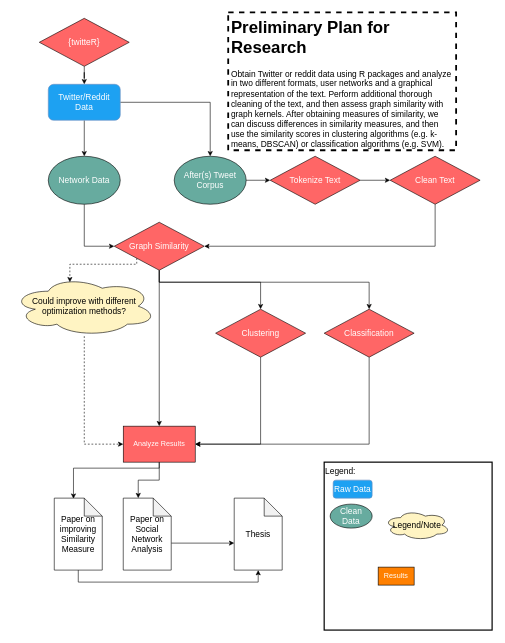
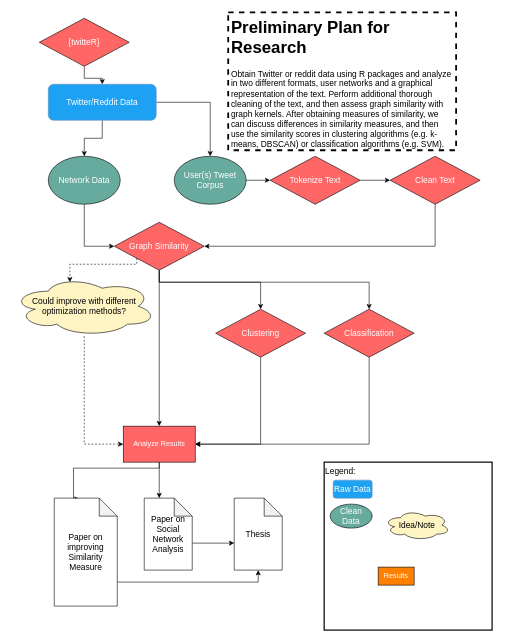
  <mxCell id="0" />
  <mxCell id="1" parent="0" />
  <mxCell id="2" style="edgeStyle=orthogonalEdgeStyle;rounded=0;orthogonalLoop=1;jettySize=auto;html=1;fontSize=14;fontColor=#FFFFFF;" edge="1" parent="1" source="4" target="6"><mxGeometry relative="1" as="geometry" /></mxCell>
  <mxCell id="3" style="edgeStyle=orthogonalEdgeStyle;rounded=0;orthogonalLoop=1;jettySize=auto;html=1;entryX=0.5;entryY=0;entryDx=0;entryDy=0;fontSize=14;fontColor=#FFFFFF;" edge="1" parent="1" source="4" target="8"><mxGeometry relative="1" as="geometry" /></mxCell>
- <mxCell id="4" value="Twitter/Reddit Data" style="rounded=1;whiteSpace=wrap;html=1;strokeColor=#6c8ebf;gradientColor=none;fontSize=14;fontStyle=0;fontColor=#FFFFFF;fillColor=#1da1f2;" vertex="1" parent="1"><mxGeometry x="80" y="140" width="120" height="60" as="geometry" /></mxCell>
+ <mxCell id="4" value="Twitter/Reddit Data" style="rounded=1;whiteSpace=wrap;html=1;strokeColor=#6c8ebf;gradientColor=none;fontSize=14;fontStyle=0;fontColor=#FFFFFF;fillColor=#1da1f2;" vertex="1" parent="1"><mxGeometry x="80" y="140" width="180" height="60" as="geometry" /></mxCell>
  <mxCell id="5" style="edgeStyle=orthogonalEdgeStyle;rounded=0;orthogonalLoop=1;jettySize=auto;html=1;entryX=0;entryY=0.5;entryDx=0;entryDy=0;fontSize=14;fontColor=#FFFFFF;" edge="1" parent="1" source="6" target="17"><mxGeometry relative="1" as="geometry" /></mxCell>
  <mxCell id="6" value="Network Data" style="ellipse;whiteSpace=wrap;html=1;gradientColor=none;fontSize=14;fontColor=#FFFFFF;fillColor=#67AB9F;" vertex="1" parent="1"><mxGeometry x="80" y="260" width="120" height="80" as="geometry" /></mxCell>
  <mxCell id="7" style="edgeStyle=orthogonalEdgeStyle;rounded=0;orthogonalLoop=1;jettySize=auto;html=1;fontSize=14;fontColor=#FFFFFF;" edge="1" parent="1" source="8" target="10"><mxGeometry relative="1" as="geometry" /></mxCell>
- <mxCell id="8" value="After(s) Tweet Corpus" style="ellipse;whiteSpace=wrap;html=1;gradientColor=none;fontSize=14;fontColor=#FFFFFF;fillColor=#67AB9F;" vertex="1" parent="1"><mxGeometry x="290" y="260" width="120" height="80" as="geometry" /></mxCell>
+ <mxCell id="8" value="User(s) Tweet Corpus" style="ellipse;whiteSpace=wrap;html=1;gradientColor=none;fontSize=14;fontColor=#FFFFFF;fillColor=#67AB9F;" vertex="1" parent="1"><mxGeometry x="290" y="260" width="120" height="80" as="geometry" /></mxCell>
  <mxCell id="9" style="edgeStyle=orthogonalEdgeStyle;rounded=0;orthogonalLoop=1;jettySize=auto;html=1;entryX=0;entryY=0.5;entryDx=0;entryDy=0;fontSize=14;fontColor=#FFFFFF;" edge="1" parent="1" source="10" target="12"><mxGeometry relative="1" as="geometry" /></mxCell>
  <mxCell id="10" value="Tokenize Text" style="rhombus;whiteSpace=wrap;html=1;gradientColor=none;fontSize=14;fontColor=#FFFFFF;fillColor=#FF6666;" vertex="1" parent="1"><mxGeometry x="450" y="260" width="150" height="80" as="geometry" /></mxCell>
  <mxCell id="11" style="edgeStyle=orthogonalEdgeStyle;rounded=0;orthogonalLoop=1;jettySize=auto;html=1;entryX=1;entryY=0.5;entryDx=0;entryDy=0;fontSize=14;fontColor=#FFFFFF;" edge="1" parent="1" source="12" target="17"><mxGeometry relative="1" as="geometry"><Array as="points"><mxPoint x="725" y="410" /></Array></mxGeometry></mxCell>
  <mxCell id="12" value="Clean Text" style="rhombus;whiteSpace=wrap;html=1;gradientColor=none;fontSize=14;fontColor=#FFFFFF;fillColor=#FF6666;" vertex="1" parent="1"><mxGeometry x="650" y="260" width="150" height="80" as="geometry" /></mxCell>
  <mxCell id="13" style="edgeStyle=orthogonalEdgeStyle;rounded=0;orthogonalLoop=1;jettySize=auto;html=1;entryX=0.5;entryY=0;entryDx=0;entryDy=0;fontSize=14;fontColor=#FFFFFF;" edge="1" parent="1" source="17" target="20"><mxGeometry relative="1" as="geometry" /></mxCell>
  <mxCell id="14" style="edgeStyle=orthogonalEdgeStyle;rounded=0;orthogonalLoop=1;jettySize=auto;html=1;fontSize=14;fontColor=#FFFFFF;entryX=0.5;entryY=0;entryDx=0;entryDy=0;" edge="1" parent="1" source="17" target="24"><mxGeometry relative="1" as="geometry"><mxPoint x="460" y="470" as="targetPoint" /><Array as="points"><mxPoint x="265" y="470" /><mxPoint x="434" y="470" /></Array></mxGeometry></mxCell>
  <mxCell id="15" style="edgeStyle=orthogonalEdgeStyle;rounded=0;orthogonalLoop=1;jettySize=auto;html=1;entryX=0.5;entryY=0;entryDx=0;entryDy=0;fontSize=14;fontColor=#FFFFFF;" edge="1" parent="1" source="17" target="26"><mxGeometry relative="1" as="geometry"><Array as="points"><mxPoint x="265" y="470" /><mxPoint x="615" y="470" /></Array></mxGeometry></mxCell>
  <mxCell id="16" style="edgeStyle=orthogonalEdgeStyle;rounded=0;orthogonalLoop=1;jettySize=auto;html=1;exitX=0;exitY=1;exitDx=0;exitDy=0;entryX=0.4;entryY=0.1;entryDx=0;entryDy=0;entryPerimeter=0;fontSize=14;fontColor=#000000;dashed=1;" edge="1" parent="1" source="17" target="33"><mxGeometry relative="1" as="geometry"><Array as="points"><mxPoint x="228" y="440" /><mxPoint x="116" y="440" /></Array></mxGeometry></mxCell>
  <mxCell id="17" value="Graph Similarity" style="rhombus;whiteSpace=wrap;html=1;gradientColor=none;fontSize=14;fontColor=#FFFFFF;fillColor=#FF6666;" vertex="1" parent="1"><mxGeometry x="190" y="370" width="150" height="80" as="geometry" /></mxCell>
  <mxCell id="18" style="edgeStyle=orthogonalEdgeStyle;rounded=0;orthogonalLoop=1;jettySize=auto;html=1;entryX=0.4;entryY=0.008;entryDx=0;entryDy=0;entryPerimeter=0;fontSize=14;fontColor=#000000;" edge="1" parent="1" source="20" target="36"><mxGeometry relative="1" as="geometry"><Array as="points"><mxPoint x="265" y="780" /><mxPoint x="122" y="780" /></Array></mxGeometry></mxCell>
  <mxCell id="19" style="edgeStyle=orthogonalEdgeStyle;rounded=0;orthogonalLoop=1;jettySize=auto;html=1;entryX=0;entryY=0;entryDx=25;entryDy=0;entryPerimeter=0;fontSize=14;fontColor=#000000;" edge="1" parent="1" source="20" target="38"><mxGeometry relative="1" as="geometry" /></mxCell>
  <mxCell id="20" value="Analyze Results" style="rounded=0;whiteSpace=wrap;html=1;fillColor=#ff6666;fontColor=#FFFFFF;" vertex="1" parent="1"><mxGeometry x="205" y="710" width="120" height="60" as="geometry" /></mxCell>
  <mxCell id="21" style="edgeStyle=orthogonalEdgeStyle;rounded=0;orthogonalLoop=1;jettySize=auto;html=1;entryX=0.5;entryY=0;entryDx=0;entryDy=0;fontSize=14;fontColor=#FFFFFF;" edge="1" parent="1" source="22" target="4"><mxGeometry relative="1" as="geometry" /></mxCell>
  <mxCell id="22" value="{twitteR}" style="rhombus;whiteSpace=wrap;html=1;gradientColor=none;fontSize=14;fontColor=#FFFFFF;fillColor=#FF6666;" vertex="1" parent="1"><mxGeometry x="65" y="30" width="150" height="80" as="geometry" /></mxCell>
  <mxCell id="23" style="edgeStyle=orthogonalEdgeStyle;rounded=0;orthogonalLoop=1;jettySize=auto;html=1;exitX=0.5;exitY=1;exitDx=0;exitDy=0;entryX=1;entryY=0.5;entryDx=0;entryDy=0;fontSize=14;fontColor=#FFFFFF;" edge="1" parent="1" source="24" target="20"><mxGeometry relative="1" as="geometry" /></mxCell>
  <mxCell id="24" value="Clustering" style="rhombus;whiteSpace=wrap;html=1;gradientColor=none;fontSize=14;fontColor=#FFFFFF;fillColor=#FF6666;" vertex="1" parent="1"><mxGeometry x="359" y="515" width="150" height="80" as="geometry" /></mxCell>
  <mxCell id="25" style="edgeStyle=orthogonalEdgeStyle;rounded=0;orthogonalLoop=1;jettySize=auto;html=1;entryX=1;entryY=0.5;entryDx=0;entryDy=0;fontSize=14;fontColor=#FFFFFF;" edge="1" parent="1" source="26" target="20"><mxGeometry relative="1" as="geometry"><Array as="points"><mxPoint x="615" y="740" /></Array></mxGeometry></mxCell>
  <mxCell id="26" value="Classification" style="rhombus;whiteSpace=wrap;html=1;gradientColor=none;fontSize=14;fontColor=#FFFFFF;fillColor=#FF6666;" vertex="1" parent="1"><mxGeometry x="540" y="515" width="150" height="80" as="geometry" /></mxCell>
  <mxCell id="27" value="&lt;h1&gt;Preliminary Plan for Research&lt;/h1&gt;&lt;p&gt;Obtain Twitter or reddit data using R packages and analyze in two different formats, user networks and a graphical representation of the text. Perform additional thorough cleaning of the text, and then assess graph similarity with graph kernels. After obtaining measures of similarity, we can discuss differences in similarity measures, and then use the similarity scores in clustering algorithms (e.g. k-means, DBSCAN) or classification algorithms (e.g. SVM).&lt;/p&gt;" style="text;html=1;fillColor=none;spacing=5;spacingTop=-20;whiteSpace=wrap;overflow=hidden;rounded=0;fontSize=14;dashed=1;strokeColor=#000000;strokeWidth=3;" vertex="1" parent="1"><mxGeometry x="380" y="20" width="380" height="230" as="geometry" /></mxCell>
  <mxCell id="28" value="Legend:" style="rounded=0;whiteSpace=wrap;html=1;strokeWidth=2;fontSize=14;align=left;verticalAlign=top;" vertex="1" parent="1"><mxGeometry x="540" y="770" width="280" height="280" as="geometry" /></mxCell>
  <mxCell id="29" value="Raw Data" style="rounded=1;whiteSpace=wrap;html=1;strokeColor=#6c8ebf;gradientColor=none;fontSize=14;fontStyle=0;fontColor=#FFFFFF;fillColor=#1da1f2;" vertex="1" parent="1"><mxGeometry x="555" y="800" width="65" height="30" as="geometry" /></mxCell>
  <mxCell id="30" value="Clean Data" style="ellipse;whiteSpace=wrap;html=1;gradientColor=none;fontSize=14;fontColor=#FFFFFF;fillColor=#67AB9F;" vertex="1" parent="1"><mxGeometry x="550" y="840" width="70" height="40" as="geometry" /></mxCell>
  <mxCell id="31" value="Results" style="rounded=0;whiteSpace=wrap;html=1;fillColor=#FF8000;fontColor=#FFFFFF;" vertex="1" parent="1"><mxGeometry x="630" y="945" width="60" height="30" as="geometry" /></mxCell>
  <mxCell id="32" style="edgeStyle=orthogonalEdgeStyle;rounded=0;orthogonalLoop=1;jettySize=auto;html=1;entryX=0;entryY=0.5;entryDx=0;entryDy=0;dashed=1;fontSize=14;fontColor=#000000;" edge="1" parent="1" source="33" target="20"><mxGeometry relative="1" as="geometry" /></mxCell>
  <mxCell id="33" value="Could improve with different optimization methods?" style="ellipse;shape=cloud;whiteSpace=wrap;html=1;strokeColor=#000000;strokeWidth=1;fillColor=#FFF4C3;gradientColor=none;fontSize=14;fontColor=#000000;" vertex="1" parent="1"><mxGeometry y="460" width="240" height="100" as="geometry" x="20" /></mxCell>
- <mxCell id="34" value="Legend/Note" style="ellipse;shape=cloud;whiteSpace=wrap;html=1;strokeColor=#000000;strokeWidth=1;fillColor=#FFF4C3;gradientColor=none;fontSize=14;fontColor=#000000;" vertex="1" parent="1"><mxGeometry x="640" y="850" width="110" height="50" as="geometry" /></mxCell>
+ <mxCell id="34" value="Idea/Note" style="ellipse;shape=cloud;whiteSpace=wrap;html=1;strokeColor=#000000;strokeWidth=1;fillColor=#FFF4C3;gradientColor=none;fontSize=14;fontColor=#000000;" vertex="1" parent="1"><mxGeometry x="640" y="850" width="110" height="50" as="geometry" /></mxCell>
  <mxCell id="35" style="edgeStyle=orthogonalEdgeStyle;rounded=0;orthogonalLoop=1;jettySize=auto;html=1;entryX=0.5;entryY=1;entryDx=0;entryDy=0;entryPerimeter=0;fontSize=14;fontColor=#000000;" edge="1" parent="1" source="36" target="39"><mxGeometry relative="1" as="geometry"><Array as="points"><mxPoint x="130" y="970" /><mxPoint x="430" y="970" /></Array></mxGeometry></mxCell>
- <mxCell id="36" value="Paper on improving Similarity Measure" style="shape=note;whiteSpace=wrap;html=1;backgroundOutline=1;darkOpacity=0.05;strokeWidth=1;fontSize=14;" vertex="1" parent="1"><mxGeometry x="90" y="830" width="80" height="120" as="geometry" /></mxCell>
+ <mxCell id="36" value="Paper on improving Similarity Measure" style="shape=note;whiteSpace=wrap;html=1;backgroundOutline=1;darkOpacity=0.05;strokeWidth=1;fontSize=14;" vertex="1" parent="1"><mxGeometry x="90" y="830" width="105" height="180" as="geometry" /></mxCell>
  <mxCell id="37" style="edgeStyle=orthogonalEdgeStyle;rounded=0;orthogonalLoop=1;jettySize=auto;html=1;exitX=0;exitY=0;exitDx=80;exitDy=75;exitPerimeter=0;entryX=0;entryY=0.625;entryDx=0;entryDy=0;entryPerimeter=0;fontSize=14;fontColor=#000000;" edge="1" parent="1" source="38" target="39"><mxGeometry relative="1" as="geometry" /></mxCell>
- <mxCell id="38" value="Paper on Social Network Analysis" style="shape=note;whiteSpace=wrap;html=1;backgroundOutline=1;darkOpacity=0.05;strokeWidth=1;fontSize=14;" vertex="1" parent="1"><mxGeometry x="205" y="830" width="80" height="120" as="geometry" /></mxCell>
+ <mxCell id="38" value="Paper on Social Network Analysis" style="shape=note;whiteSpace=wrap;html=1;backgroundOutline=1;darkOpacity=0.05;strokeWidth=1;fontSize=14;" vertex="1" parent="1"><mxGeometry x="240" y="830" width="80" height="120" as="geometry" /></mxCell>
  <mxCell id="39" value="Thesis" style="shape=note;whiteSpace=wrap;html=1;backgroundOutline=1;darkOpacity=0.05;strokeWidth=1;fontSize=14;" vertex="1" parent="1"><mxGeometry x="390" y="830" width="80" height="120" as="geometry" /></mxCell>
